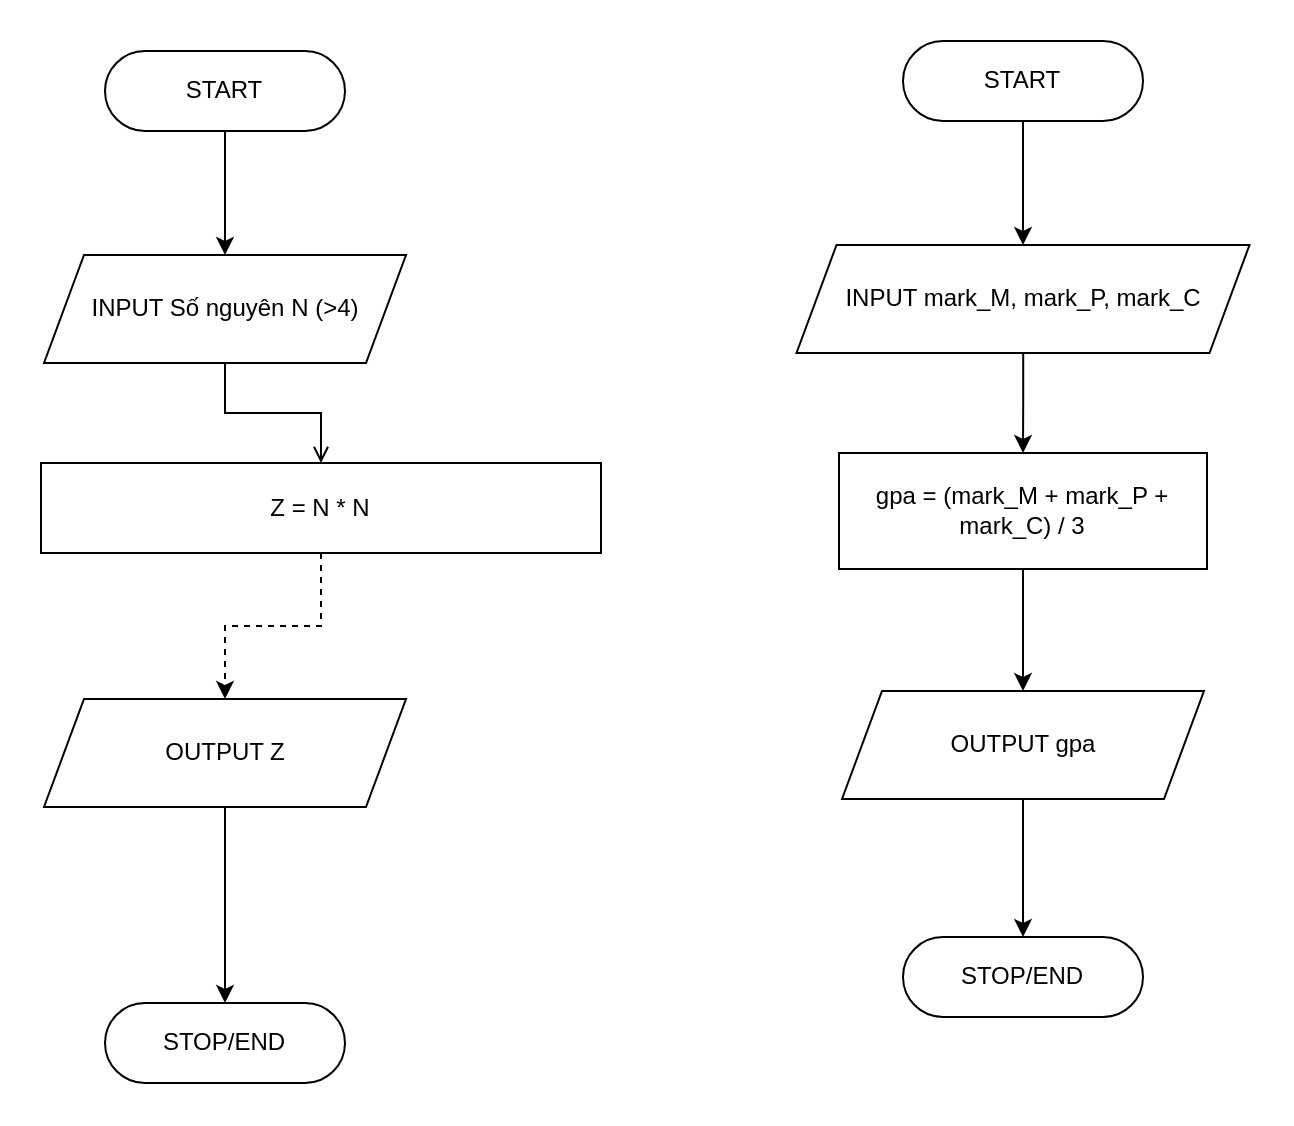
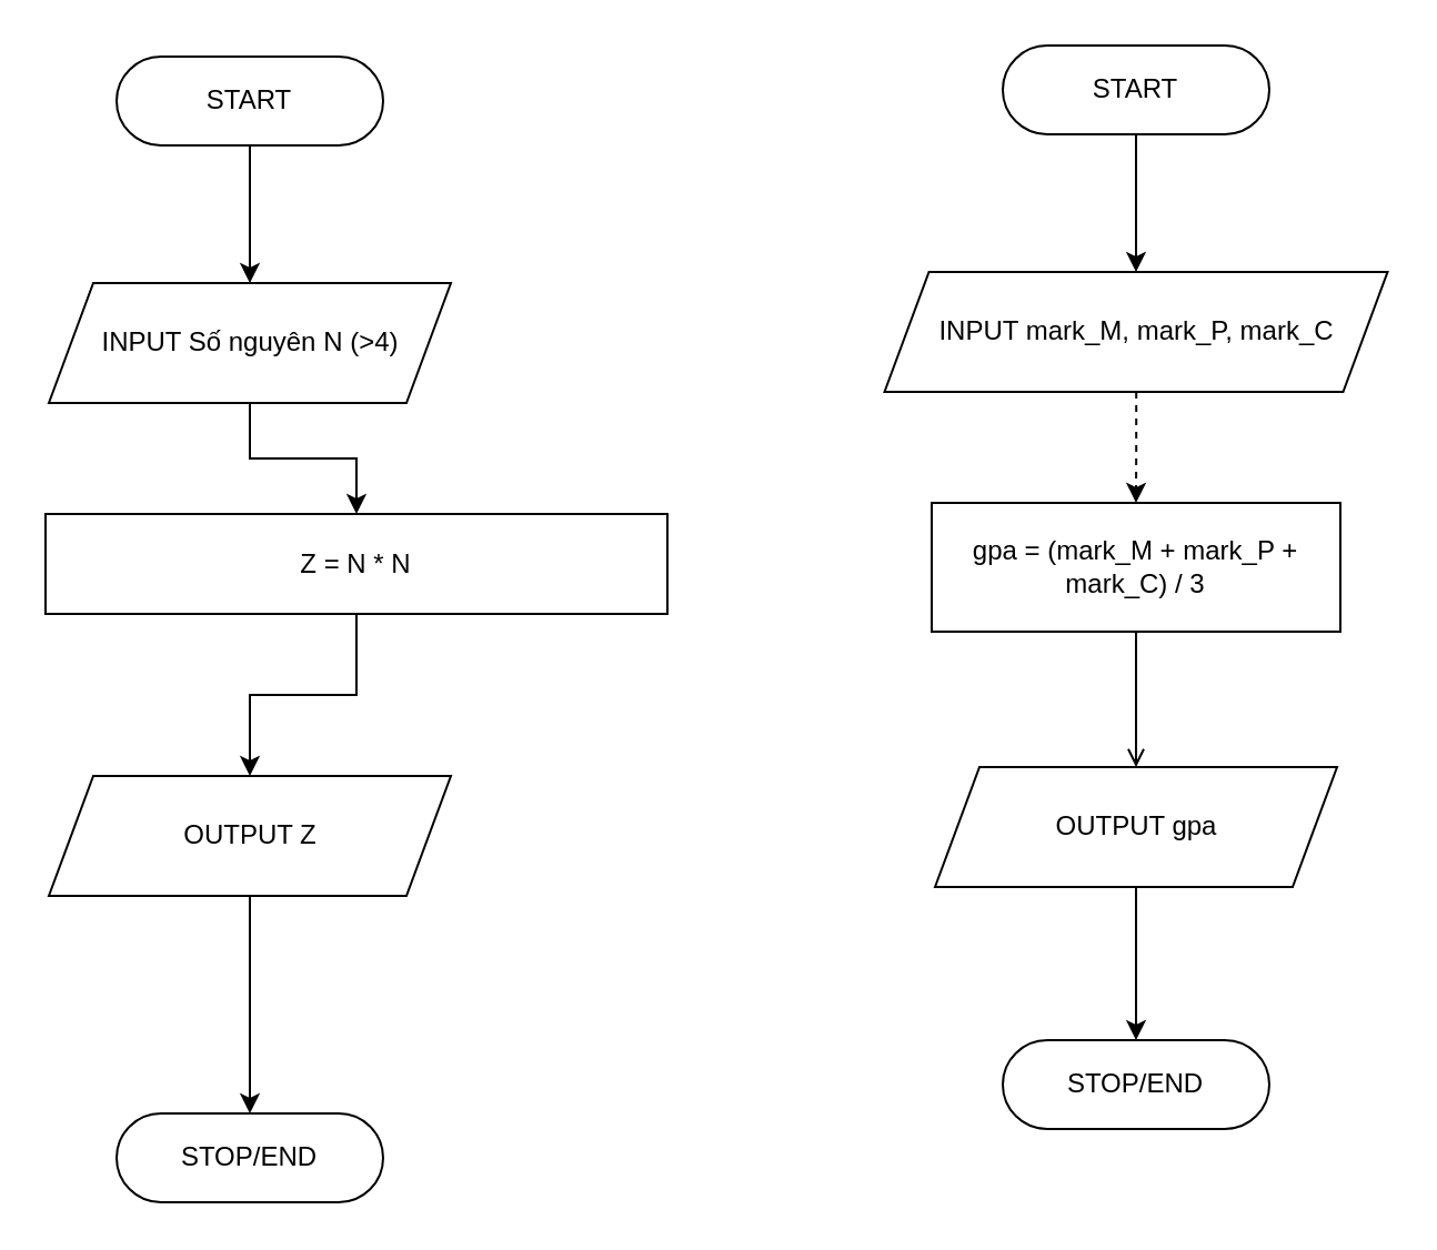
  <mxCell id="0" />
  <mxCell id="1" parent="0" />
  <mxCell id="2" style="edgeStyle=orthogonalEdgeStyle;rounded=0;orthogonalLoop=1;jettySize=auto;html=1;entryX=0.5;entryY=0;entryDx=0;entryDy=0;" edge="1" parent="1" source="3" target="6"><mxGeometry relative="1" as="geometry" /></mxCell>
  <mxCell id="3" value="START" style="rounded=1;whiteSpace=wrap;html=1;fontSize=12;glass=0;strokeWidth=1;shadow=0;arcSize=50;" parent="1" vertex="1"><mxGeometry x="52" y="25" width="120" height="40" as="geometry" /></mxCell>
  <mxCell id="4" value="STOP/END" style="rounded=1;whiteSpace=wrap;html=1;fontSize=12;glass=0;strokeWidth=1;shadow=0;arcSize=50;" parent="1" vertex="1"><mxGeometry x="52" y="501" width="120" height="40" as="geometry" /></mxCell>
- <mxCell id="5" style="edgeStyle=orthogonalEdgeStyle;rounded=0;orthogonalLoop=1;jettySize=auto;html=1;entryX=0.5;entryY=0;entryDx=0;entryDy=0;endArrow=open;" edge="1" parent="1" source="6" target="10"><mxGeometry relative="1" as="geometry" /></mxCell>
+ <mxCell id="5" style="edgeStyle=orthogonalEdgeStyle;rounded=0;orthogonalLoop=1;jettySize=auto;html=1;entryX=0.5;entryY=0;entryDx=0;entryDy=0;" edge="1" parent="1" source="6" target="10"><mxGeometry relative="1" as="geometry" /></mxCell>
  <mxCell id="6" value="INPUT Số nguyên N (&amp;gt;4)" style="shape=parallelogram;perimeter=parallelogramPerimeter;whiteSpace=wrap;html=1;fixedSize=1;" vertex="1" parent="1"><mxGeometry x="21.5" y="127" width="181" height="54" as="geometry" /></mxCell>
  <mxCell id="7" style="edgeStyle=orthogonalEdgeStyle;rounded=0;orthogonalLoop=1;jettySize=auto;html=1;exitX=0.5;exitY=1;exitDx=0;exitDy=0;entryX=0.5;entryY=0;entryDx=0;entryDy=0;" edge="1" parent="1" source="8" target="4"><mxGeometry relative="1" as="geometry" /></mxCell>
  <mxCell id="8" value="OUTPUT Z" style="shape=parallelogram;perimeter=parallelogramPerimeter;whiteSpace=wrap;html=1;fixedSize=1;" vertex="1" parent="1"><mxGeometry x="21.5" y="349" width="181" height="54" as="geometry" /></mxCell>
- <mxCell id="9" style="edgeStyle=orthogonalEdgeStyle;rounded=0;orthogonalLoop=1;jettySize=auto;html=1;exitX=0.5;exitY=1;exitDx=0;exitDy=0;dashed=1;" edge="1" parent="1" source="10" target="8"><mxGeometry relative="1" as="geometry" /></mxCell>
+ <mxCell id="9" style="edgeStyle=orthogonalEdgeStyle;rounded=0;orthogonalLoop=1;jettySize=auto;html=1;exitX=0.5;exitY=1;exitDx=0;exitDy=0;" edge="1" parent="1" source="10" target="8"><mxGeometry relative="1" as="geometry" /></mxCell>
  <mxCell id="10" value="Z = N * N" style="rounded=0;whiteSpace=wrap;html=1;" vertex="1" parent="1"><mxGeometry x="20" y="231" width="280" height="45" as="geometry" /></mxCell>
  <mxCell id="11" style="edgeStyle=orthogonalEdgeStyle;rounded=0;orthogonalLoop=1;jettySize=auto;html=1;entryX=0.5;entryY=0;entryDx=0;entryDy=0;" edge="1" source="12" target="15" parent="1"><mxGeometry relative="1" as="geometry" /></mxCell>
  <mxCell id="12" value="START" style="rounded=1;whiteSpace=wrap;html=1;fontSize=12;glass=0;strokeWidth=1;shadow=0;arcSize=50;" vertex="1" parent="1"><mxGeometry x="451" y="20" width="120" height="40" as="geometry" /></mxCell>
  <mxCell id="13" value="STOP/END" style="rounded=1;whiteSpace=wrap;html=1;fontSize=12;glass=0;strokeWidth=1;shadow=0;arcSize=50;" vertex="1" parent="1"><mxGeometry x="451" y="468" width="120" height="40" as="geometry" /></mxCell>
- <mxCell id="14" style="edgeStyle=orthogonalEdgeStyle;rounded=0;orthogonalLoop=1;jettySize=auto;html=1;entryX=0.5;entryY=0;entryDx=0;entryDy=0;" edge="1" source="15" target="19" parent="1"><mxGeometry relative="1" as="geometry" /></mxCell>
+ <mxCell id="14" style="edgeStyle=orthogonalEdgeStyle;rounded=0;orthogonalLoop=1;jettySize=auto;html=1;entryX=0.5;entryY=0;entryDx=0;entryDy=0;dashed=1;" edge="1" source="15" target="19" parent="1"><mxGeometry relative="1" as="geometry" /></mxCell>
  <mxCell id="15" value="INPUT mark_M, mark_P, mark_C" style="shape=parallelogram;perimeter=parallelogramPerimeter;whiteSpace=wrap;html=1;fixedSize=1;" vertex="1" parent="1"><mxGeometry x="397.75" y="122" width="226.5" height="54" as="geometry" /></mxCell>
  <mxCell id="16" style="edgeStyle=orthogonalEdgeStyle;rounded=0;orthogonalLoop=1;jettySize=auto;html=1;exitX=0.5;exitY=1;exitDx=0;exitDy=0;entryX=0.5;entryY=0;entryDx=0;entryDy=0;" edge="1" parent="1" source="17" target="13"><mxGeometry relative="1" as="geometry"><mxPoint x="511" y="501" as="targetPoint" /></mxGeometry></mxCell>
  <mxCell id="17" value="OUTPUT gpa" style="shape=parallelogram;perimeter=parallelogramPerimeter;whiteSpace=wrap;html=1;fixedSize=1;" vertex="1" parent="1"><mxGeometry x="420.5" y="345" width="181" height="54" as="geometry" /></mxCell>
- <mxCell id="18" style="edgeStyle=orthogonalEdgeStyle;rounded=0;orthogonalLoop=1;jettySize=auto;html=1;exitX=0.5;exitY=1;exitDx=0;exitDy=0;entryX=0.5;entryY=0;entryDx=0;entryDy=0;" edge="1" parent="1" source="19" target="17"><mxGeometry relative="1" as="geometry" /></mxCell>
+ <mxCell id="18" style="edgeStyle=orthogonalEdgeStyle;rounded=0;orthogonalLoop=1;jettySize=auto;html=1;exitX=0.5;exitY=1;exitDx=0;exitDy=0;entryX=0.5;entryY=0;entryDx=0;entryDy=0;endArrow=open;" edge="1" parent="1" source="19" target="17"><mxGeometry relative="1" as="geometry" /></mxCell>
  <mxCell id="19" value="gpa = (mark_M + mark_P + mark_C) / 3" style="rounded=0;whiteSpace=wrap;html=1;" vertex="1" parent="1"><mxGeometry x="419" y="226" width="184" height="58" as="geometry" /></mxCell>
